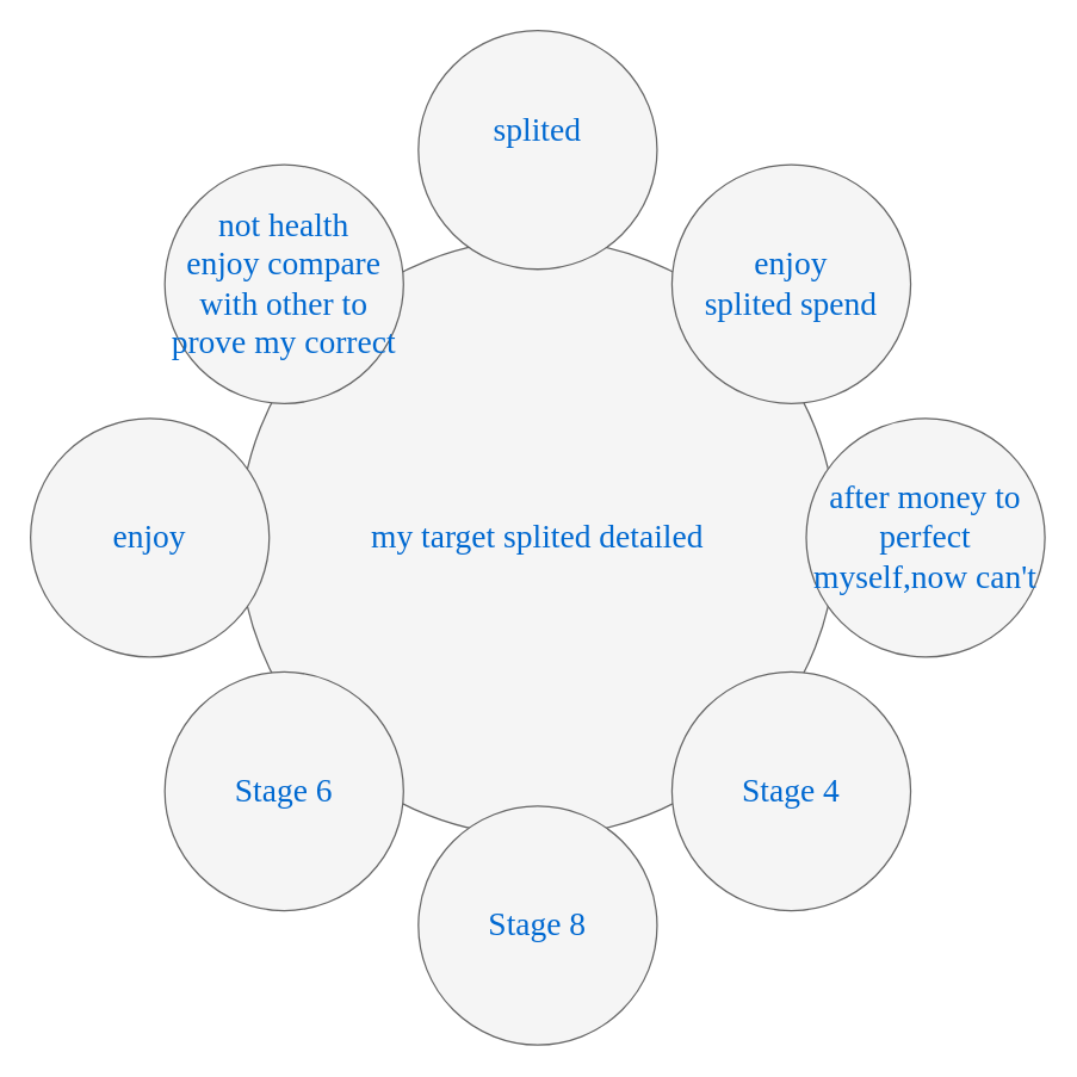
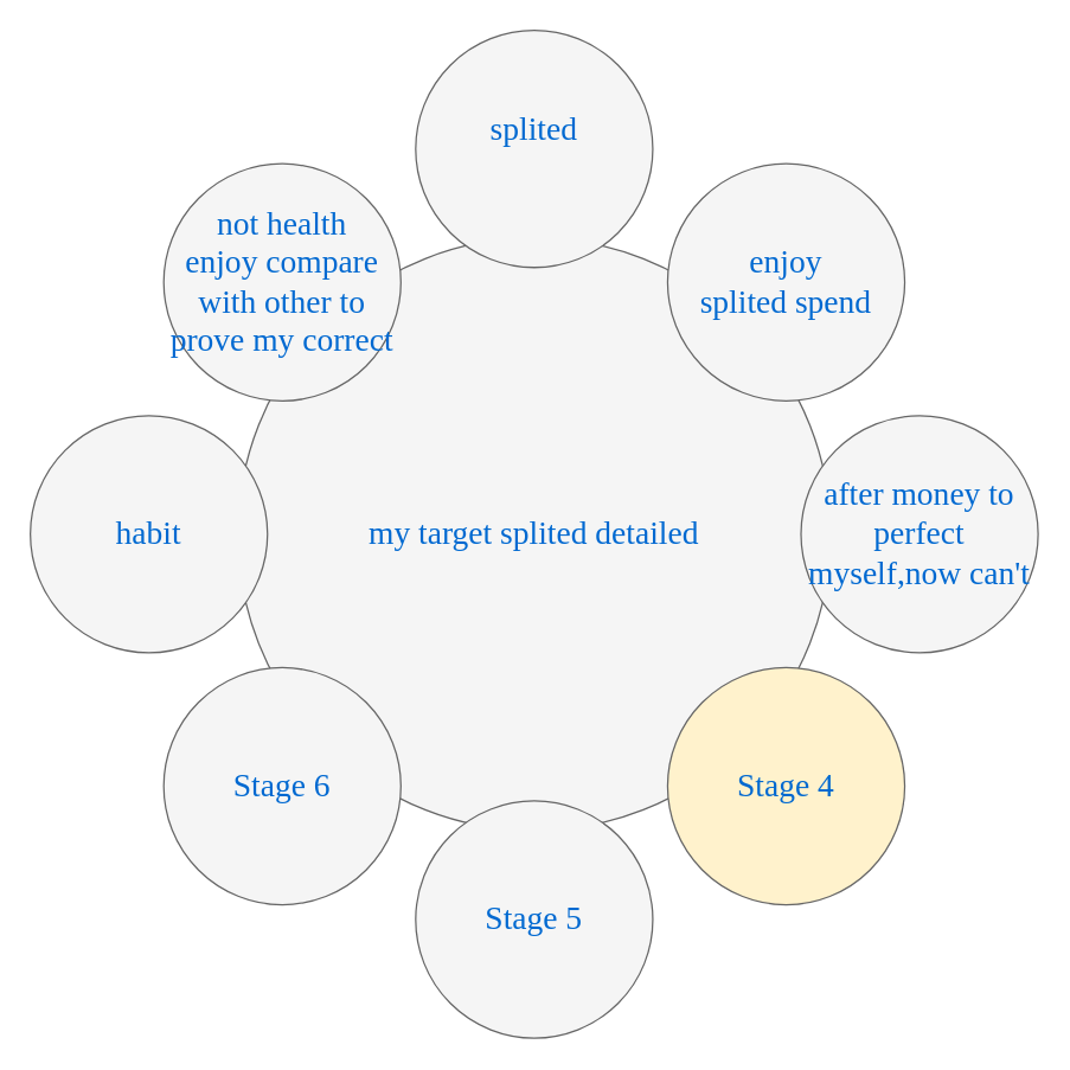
  <mxCell id="0" />
  <mxCell id="1" parent="0" />
  <mxCell id="2" value="my target splited detailed" style="ellipse;whiteSpace=wrap;html=1;rounded=0;shadow=0;dashed=0;comic=0;fontFamily=Verdana;fontSize=22;fontColor=#0069D1;fillColor=#f5f5f5;strokeColor=#666666;" vertex="1" parent="1"><mxGeometry x="160" y="160" width="400" height="400" as="geometry" /></mxCell>
  <mxCell id="3" value="splited&lt;div&gt;&lt;br&gt;&lt;/div&gt;" style="ellipse;whiteSpace=wrap;html=1;rounded=0;shadow=0;dashed=0;comic=0;fontFamily=Verdana;fontSize=22;fontColor=#0069D1;fillColor=#f5f5f5;strokeColor=#666666;" vertex="1" parent="1"><mxGeometry x="280" y="20" width="160" height="160" as="geometry" /></mxCell>
- <mxCell id="4" value="Stage 8" style="ellipse;whiteSpace=wrap;html=1;rounded=0;shadow=0;dashed=0;comic=0;fontFamily=Verdana;fontSize=22;fontColor=#0069D1;fillColor=#f5f5f5;strokeColor=#666666;" vertex="1" parent="1"><mxGeometry x="280" y="540" width="160" height="160" as="geometry" /></mxCell>
+ <mxCell id="4" value="Stage 5" style="ellipse;whiteSpace=wrap;html=1;rounded=0;shadow=0;dashed=0;comic=0;fontFamily=Verdana;fontSize=22;fontColor=#0069D1;fillColor=#f5f5f5;strokeColor=#666666;" vertex="1" parent="1"><mxGeometry x="280" y="540" width="160" height="160" as="geometry" /></mxCell>
  <mxCell id="5" value="after money to perfect myself,now can't" style="ellipse;whiteSpace=wrap;html=1;rounded=0;shadow=0;dashed=0;comic=0;fontFamily=Verdana;fontSize=22;fontColor=#0069D1;fillColor=#f5f5f5;strokeColor=#666666;" vertex="1" parent="1"><mxGeometry x="540" y="280" width="160" height="160" as="geometry" /></mxCell>
- <mxCell id="6" value="enjoy" style="ellipse;whiteSpace=wrap;html=1;rounded=0;shadow=0;dashed=0;comic=0;fontFamily=Verdana;fontSize=22;fontColor=#0069D1;fillColor=#f5f5f5;strokeColor=#666666;" vertex="1" parent="1"><mxGeometry x="20" y="280" width="160" height="160" as="geometry" /></mxCell>
+ <mxCell id="6" value="habit" style="ellipse;whiteSpace=wrap;html=1;rounded=0;shadow=0;dashed=0;comic=0;fontFamily=Verdana;fontSize=22;fontColor=#0069D1;fillColor=#f5f5f5;strokeColor=#666666;" vertex="1" parent="1"><mxGeometry x="20" y="280" width="160" height="160" as="geometry" /></mxCell>
  <mxCell id="7" value="not health&lt;div&gt;enjoy compare with other to prove my correct&lt;/div&gt;" style="ellipse;whiteSpace=wrap;html=1;rounded=0;shadow=0;dashed=0;comic=0;fontFamily=Verdana;fontSize=22;fontColor=#0069D1;fillColor=#f5f5f5;strokeColor=#666666;" vertex="1" parent="1"><mxGeometry x="110" y="110" width="160" height="160" as="geometry" /></mxCell>
  <mxCell id="8" value="enjoy&lt;div&gt;splited spend&lt;/div&gt;" style="ellipse;whiteSpace=wrap;html=1;rounded=0;shadow=0;dashed=0;comic=0;fontFamily=Verdana;fontSize=22;fontColor=#0069D1;fillColor=#f5f5f5;strokeColor=#666666;" vertex="1" parent="1"><mxGeometry x="450" y="110" width="160" height="160" as="geometry" /></mxCell>
- <mxCell id="9" value="Stage 4" style="ellipse;whiteSpace=wrap;html=1;rounded=0;shadow=0;dashed=0;comic=0;fontFamily=Verdana;fontSize=22;fontColor=#0069D1;fillColor=#f5f5f5;strokeColor=#666666;" vertex="1" parent="1"><mxGeometry x="450" y="450" width="160" height="160" as="geometry" /></mxCell>
+ <mxCell id="9" value="Stage 4" style="ellipse;whiteSpace=wrap;html=1;rounded=0;shadow=0;dashed=0;comic=0;fontFamily=Verdana;fontSize=22;fontColor=#0069D1;fillColor=#fff2cc;strokeColor=#666666;" vertex="1" parent="1"><mxGeometry x="450" y="450" width="160" height="160" as="geometry" /></mxCell>
  <mxCell id="10" value="Stage 6" style="ellipse;whiteSpace=wrap;html=1;rounded=0;shadow=0;dashed=0;comic=0;fontFamily=Verdana;fontSize=22;fontColor=#0069D1;fillColor=#f5f5f5;strokeColor=#666666;" vertex="1" parent="1"><mxGeometry x="110" y="450" width="160" height="160" as="geometry" /></mxCell>
